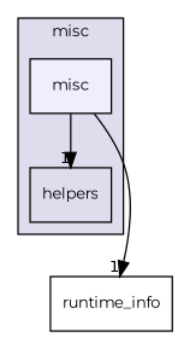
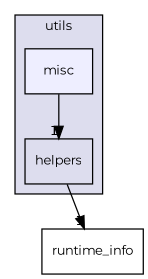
  digraph {
    compound=true
    fontname=Montserrat
    node [fontname=Montserrat fontsize=10 shape=box]
    edge [fontname=Montserrat headlabel=1 labeldistance=1.5 labelfontname=Helvetica labelfontsize=10]
    n1 [label=helpers]
    n2 [fillcolor="#eeeeff" label=misc pencolor=black style=filled]
    n3 [label=runtime_info]
    subgraph cluster_1 {
      bgcolor="#ddddee"
      fontsize=10
-     label=misc
+     label=utils
      pencolor=black
      n1
      n2
    }
    n2 -> n1
-   n2 -> n3
+   n1 -> n3
  }
